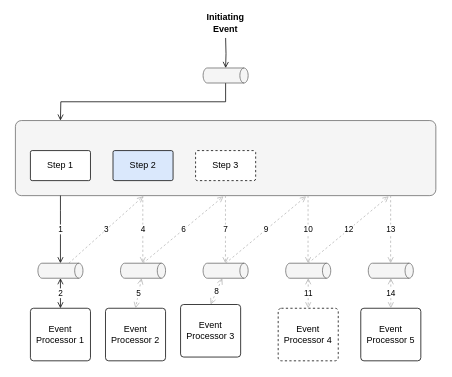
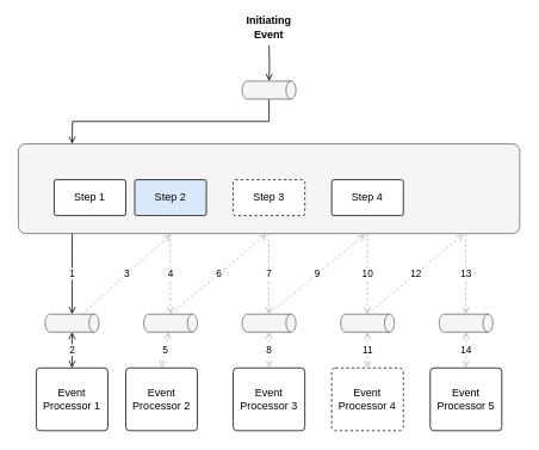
  <mxCell id="0" />
  <mxCell id="1" parent="0" />
  <mxCell id="2" value="" style="rounded=1;whiteSpace=wrap;html=1;fillColor=#f5f5f5;arcSize=8;strokeColor=#666666;fontColor=#333333;" vertex="1" parent="1"><mxGeometry x="20" y="160" width="560" height="100" as="geometry" /></mxCell>
  <mxCell id="3" value="1" style="edgeStyle=orthogonalEdgeStyle;rounded=0;orthogonalLoop=1;jettySize=auto;html=1;entryX=0.5;entryY=0;entryDx=0;entryDy=0;entryPerimeter=0;endArrow=open;endFill=0;" edge="1" parent="1" source="2" target="15"><mxGeometry relative="1" as="geometry"><mxPoint x="80" y="262" as="sourcePoint" /><mxPoint x="80" y="342" as="targetPoint" /><Array as="points"><mxPoint x="80" y="280" /><mxPoint x="80" y="280" /></Array></mxGeometry></mxCell>
- <mxCell id="4" value="Step 1" style="rounded=1;whiteSpace=wrap;html=1;fillColor=#FFFFFF;arcSize=6;" vertex="1" parent="1"><mxGeometry x="40" y="200" width="80" height="40" as="geometry" /></mxCell>
+ <mxCell id="4" value="Step 1" style="rounded=1;whiteSpace=wrap;html=1;fillColor=#FFFFFF;arcSize=6;" vertex="1" parent="1"><mxGeometry x="60" y="200" width="80" height="40" as="geometry" /></mxCell>
  <mxCell id="5" value="Step 2" style="rounded=1;whiteSpace=wrap;html=1;fillColor=#dae8fc;arcSize=6;" vertex="1" parent="1"><mxGeometry x="150" y="200" width="80" height="40" as="geometry" /></mxCell>
  <mxCell id="6" value="Step 3" style="rounded=1;whiteSpace=wrap;html=1;fillColor=#FFFFFF;arcSize=6;dashed=1;" vertex="1" parent="1"><mxGeometry x="260" y="200" width="80" height="40" as="geometry" /></mxCell>
+ <mxCell id="7" value="Step 4" style="rounded=1;whiteSpace=wrap;html=1;fillColor=#FFFFFF;arcSize=6;" vertex="1" parent="1"><mxGeometry x="370" y="200" width="80" height="40" as="geometry" /></mxCell>
  <mxCell id="8" value="Event&lt;br&gt;Processor 1" style="rounded=1;whiteSpace=wrap;html=1;fillColor=#FFFFFF;arcSize=6;" vertex="1" parent="1"><mxGeometry x="40" y="410" width="80" height="70" as="geometry" /></mxCell>
  <mxCell id="9" value="Event&lt;br&gt;Processor 2" style="rounded=1;whiteSpace=wrap;html=1;fillColor=#FFFFFF;arcSize=6;" vertex="1" parent="1"><mxGeometry x="140" y="410" width="80" height="70" as="geometry" /></mxCell>
- <mxCell id="10" value="Event&lt;br&gt;Processor 3" style="rounded=1;whiteSpace=wrap;html=1;fillColor=#FFFFFF;arcSize=6;" vertex="1" parent="1"><mxGeometry x="240" y="405" width="80" height="70" as="geometry" /></mxCell>
+ <mxCell id="10" value="Event&lt;br&gt;Processor 3" style="rounded=1;whiteSpace=wrap;html=1;fillColor=#FFFFFF;arcSize=6;" vertex="1" parent="1"><mxGeometry x="260" y="410" width="80" height="70" as="geometry" /></mxCell>
  <mxCell id="11" value="Event&lt;br&gt;Processor 4" style="rounded=1;whiteSpace=wrap;html=1;fillColor=#FFFFFF;arcSize=6;dashed=1;" vertex="1" parent="1"><mxGeometry x="370" y="410" width="80" height="70" as="geometry" /></mxCell>
  <mxCell id="12" value="Event&lt;br&gt;Processor 5" style="rounded=1;whiteSpace=wrap;html=1;fillColor=#FFFFFF;arcSize=6;" vertex="1" parent="1"><mxGeometry x="480" y="410" width="80" height="70" as="geometry" /></mxCell>
  <mxCell id="13" value="2" style="edgeStyle=orthogonalEdgeStyle;rounded=0;orthogonalLoop=1;jettySize=auto;html=1;endArrow=open;endFill=0;startArrow=open;startFill=0;" edge="1" parent="1" source="15" target="8"><mxGeometry relative="1" as="geometry" /></mxCell>
  <mxCell id="14" value="3" style="rounded=0;orthogonalLoop=1;jettySize=auto;html=1;entryX=0.304;entryY=1.01;entryDx=0;entryDy=0;entryPerimeter=0;startArrow=none;startFill=0;endArrow=open;endFill=0;strokeColor=#B3B3B3;dashed=1;" edge="1" parent="1" source="15" target="2"><mxGeometry relative="1" as="geometry" /></mxCell>
  <mxCell id="15" value="" style="strokeWidth=1;html=1;shape=mxgraph.flowchart.direct_data;whiteSpace=wrap;fillColor=#f5f5f5;strokeColor=#666666;fontColor=#333333;" vertex="1" parent="1"><mxGeometry x="50" y="350" width="60" height="20" as="geometry" /></mxCell>
  <mxCell id="16" value="5" style="edgeStyle=none;rounded=0;orthogonalLoop=1;jettySize=auto;html=1;entryX=0.5;entryY=0;entryDx=0;entryDy=0;dashed=1;startArrow=open;startFill=0;endArrow=open;endFill=0;strokeColor=#B3B3B3;" edge="1" parent="1" source="17" target="9"><mxGeometry relative="1" as="geometry" /></mxCell>
  <mxCell id="17" value="" style="strokeWidth=1;html=1;shape=mxgraph.flowchart.direct_data;whiteSpace=wrap;fillColor=#f5f5f5;strokeColor=#666666;fontColor=#333333;" vertex="1" parent="1"><mxGeometry x="160" y="350" width="60" height="20" as="geometry" /></mxCell>
  <mxCell id="18" value="8" style="edgeStyle=none;rounded=0;orthogonalLoop=1;jettySize=auto;html=1;entryX=0.5;entryY=0;entryDx=0;entryDy=0;dashed=1;startArrow=open;startFill=0;endArrow=open;endFill=0;strokeColor=#B3B3B3;" edge="1" parent="1" source="19" target="10"><mxGeometry relative="1" as="geometry" /></mxCell>
  <mxCell id="19" value="" style="strokeWidth=1;html=1;shape=mxgraph.flowchart.direct_data;whiteSpace=wrap;fillColor=#f5f5f5;strokeColor=#666666;fontColor=#333333;" vertex="1" parent="1"><mxGeometry x="270" y="350" width="60" height="20" as="geometry" /></mxCell>
  <mxCell id="20" value="11" style="edgeStyle=none;rounded=0;orthogonalLoop=1;jettySize=auto;html=1;dashed=1;startArrow=open;startFill=0;endArrow=open;endFill=0;strokeColor=#B3B3B3;" edge="1" parent="1" source="21" target="11"><mxGeometry relative="1" as="geometry" /></mxCell>
  <mxCell id="21" value="" style="strokeWidth=1;html=1;shape=mxgraph.flowchart.direct_data;whiteSpace=wrap;fillColor=#f5f5f5;strokeColor=#666666;fontColor=#333333;" vertex="1" parent="1"><mxGeometry x="380" y="350" width="60" height="20" as="geometry" /></mxCell>
  <mxCell id="22" value="14" style="edgeStyle=none;rounded=0;orthogonalLoop=1;jettySize=auto;html=1;dashed=1;startArrow=open;startFill=0;endArrow=open;endFill=0;strokeColor=#B3B3B3;" edge="1" parent="1" source="23" target="12"><mxGeometry relative="1" as="geometry" /></mxCell>
  <mxCell id="23" value="" style="strokeWidth=1;html=1;shape=mxgraph.flowchart.direct_data;whiteSpace=wrap;fillColor=#f5f5f5;strokeColor=#666666;fontColor=#333333;" vertex="1" parent="1"><mxGeometry x="490" y="350" width="60" height="20" as="geometry" /></mxCell>
  <mxCell id="24" value="4" style="edgeStyle=orthogonalEdgeStyle;rounded=0;orthogonalLoop=1;jettySize=auto;html=1;entryX=0.5;entryY=0;entryDx=0;entryDy=0;entryPerimeter=0;endArrow=open;endFill=0;strokeColor=#B3B3B3;dashed=1;" edge="1" parent="1"><mxGeometry relative="1" as="geometry"><mxPoint x="189.71" y="260" as="sourcePoint" /><mxPoint x="189.71" y="350" as="targetPoint" /><Array as="points"><mxPoint x="189.71" y="280" /><mxPoint x="189.71" y="280" /></Array></mxGeometry></mxCell>
  <mxCell id="25" value="6" style="rounded=0;orthogonalLoop=1;jettySize=auto;html=1;entryX=0.495;entryY=1.009;entryDx=0;entryDy=0;entryPerimeter=0;startArrow=none;startFill=0;endArrow=open;endFill=0;strokeColor=#B3B3B3;dashed=1;" edge="1" parent="1" target="2"><mxGeometry relative="1" as="geometry"><mxPoint x="189.995" y="350" as="sourcePoint" /><mxPoint x="289.1" y="261" as="targetPoint" /></mxGeometry></mxCell>
  <mxCell id="26" value="7" style="edgeStyle=orthogonalEdgeStyle;rounded=0;orthogonalLoop=1;jettySize=auto;html=1;entryX=0.5;entryY=0;entryDx=0;entryDy=0;entryPerimeter=0;endArrow=open;endFill=0;strokeColor=#B3B3B3;dashed=1;" edge="1" parent="1"><mxGeometry relative="1" as="geometry"><mxPoint x="299.76" y="260" as="sourcePoint" /><mxPoint x="299.76" y="350" as="targetPoint" /><Array as="points"><mxPoint x="299.76" y="280" /><mxPoint x="299.76" y="280" /></Array></mxGeometry></mxCell>
  <mxCell id="27" value="9" style="rounded=0;orthogonalLoop=1;jettySize=auto;html=1;entryX=0.495;entryY=1.009;entryDx=0;entryDy=0;entryPerimeter=0;startArrow=none;startFill=0;endArrow=open;endFill=0;strokeColor=#B3B3B3;dashed=1;" edge="1" parent="1"><mxGeometry relative="1" as="geometry"><mxPoint x="299.995" y="350" as="sourcePoint" /><mxPoint x="407.2" y="260.9" as="targetPoint" /></mxGeometry></mxCell>
  <mxCell id="28" value="10" style="edgeStyle=orthogonalEdgeStyle;rounded=0;orthogonalLoop=1;jettySize=auto;html=1;entryX=0.5;entryY=0;entryDx=0;entryDy=0;entryPerimeter=0;endArrow=open;endFill=0;strokeColor=#B3B3B3;dashed=1;" edge="1" parent="1"><mxGeometry relative="1" as="geometry"><mxPoint x="409.76" y="260" as="sourcePoint" /><mxPoint x="409.76" y="350" as="targetPoint" /><Array as="points"><mxPoint x="409.76" y="280" /><mxPoint x="409.76" y="280" /></Array></mxGeometry></mxCell>
  <mxCell id="29" value="12" style="rounded=0;orthogonalLoop=1;jettySize=auto;html=1;entryX=0.495;entryY=1.009;entryDx=0;entryDy=0;entryPerimeter=0;startArrow=none;startFill=0;endArrow=open;endFill=0;strokeColor=#B3B3B3;dashed=1;" edge="1" parent="1"><mxGeometry relative="1" as="geometry"><mxPoint x="409.995" y="350" as="sourcePoint" /><mxPoint x="517.2" y="260.9" as="targetPoint" /></mxGeometry></mxCell>
  <mxCell id="30" value="13" style="edgeStyle=orthogonalEdgeStyle;rounded=0;orthogonalLoop=1;jettySize=auto;html=1;entryX=0.5;entryY=0;entryDx=0;entryDy=0;entryPerimeter=0;endArrow=open;endFill=0;strokeColor=#B3B3B3;dashed=1;" edge="1" parent="1"><mxGeometry relative="1" as="geometry"><mxPoint x="519.76" y="260" as="sourcePoint" /><mxPoint x="519.76" y="350" as="targetPoint" /><Array as="points"><mxPoint x="519.76" y="280" /><mxPoint x="519.76" y="280" /></Array></mxGeometry></mxCell>
  <mxCell id="31" style="edgeStyle=orthogonalEdgeStyle;rounded=0;orthogonalLoop=1;jettySize=auto;html=1;startArrow=none;startFill=0;endArrow=open;endFill=0;strokeColor=#000000;exitX=0.5;exitY=1;exitDx=0;exitDy=0;exitPerimeter=0;" edge="1" parent="1" source="32"><mxGeometry relative="1" as="geometry"><mxPoint x="80" y="160" as="targetPoint" /></mxGeometry></mxCell>
  <mxCell id="32" value="" style="strokeWidth=1;html=1;shape=mxgraph.flowchart.direct_data;whiteSpace=wrap;fillColor=#f5f5f5;strokeColor=#666666;fontColor=#333333;" vertex="1" parent="1"><mxGeometry x="270" y="90" width="60" height="20" as="geometry" /></mxCell>
  <mxCell id="33" style="edgeStyle=orthogonalEdgeStyle;rounded=0;orthogonalLoop=1;jettySize=auto;html=1;entryX=0.5;entryY=0;entryDx=0;entryDy=0;entryPerimeter=0;startArrow=none;startFill=0;endArrow=open;endFill=0;strokeColor=#000000;" edge="1" parent="1" target="32"><mxGeometry relative="1" as="geometry"><mxPoint x="300" y="50" as="sourcePoint" /></mxGeometry></mxCell>
  <mxCell id="34" value="Initiating&lt;br&gt;Event" style="text;html=1;strokeColor=none;fillColor=none;align=center;verticalAlign=middle;whiteSpace=wrap;rounded=0;fontStyle=1" vertex="1" parent="1"><mxGeometry x="280" y="20" width="40" height="20" as="geometry" /></mxCell>
